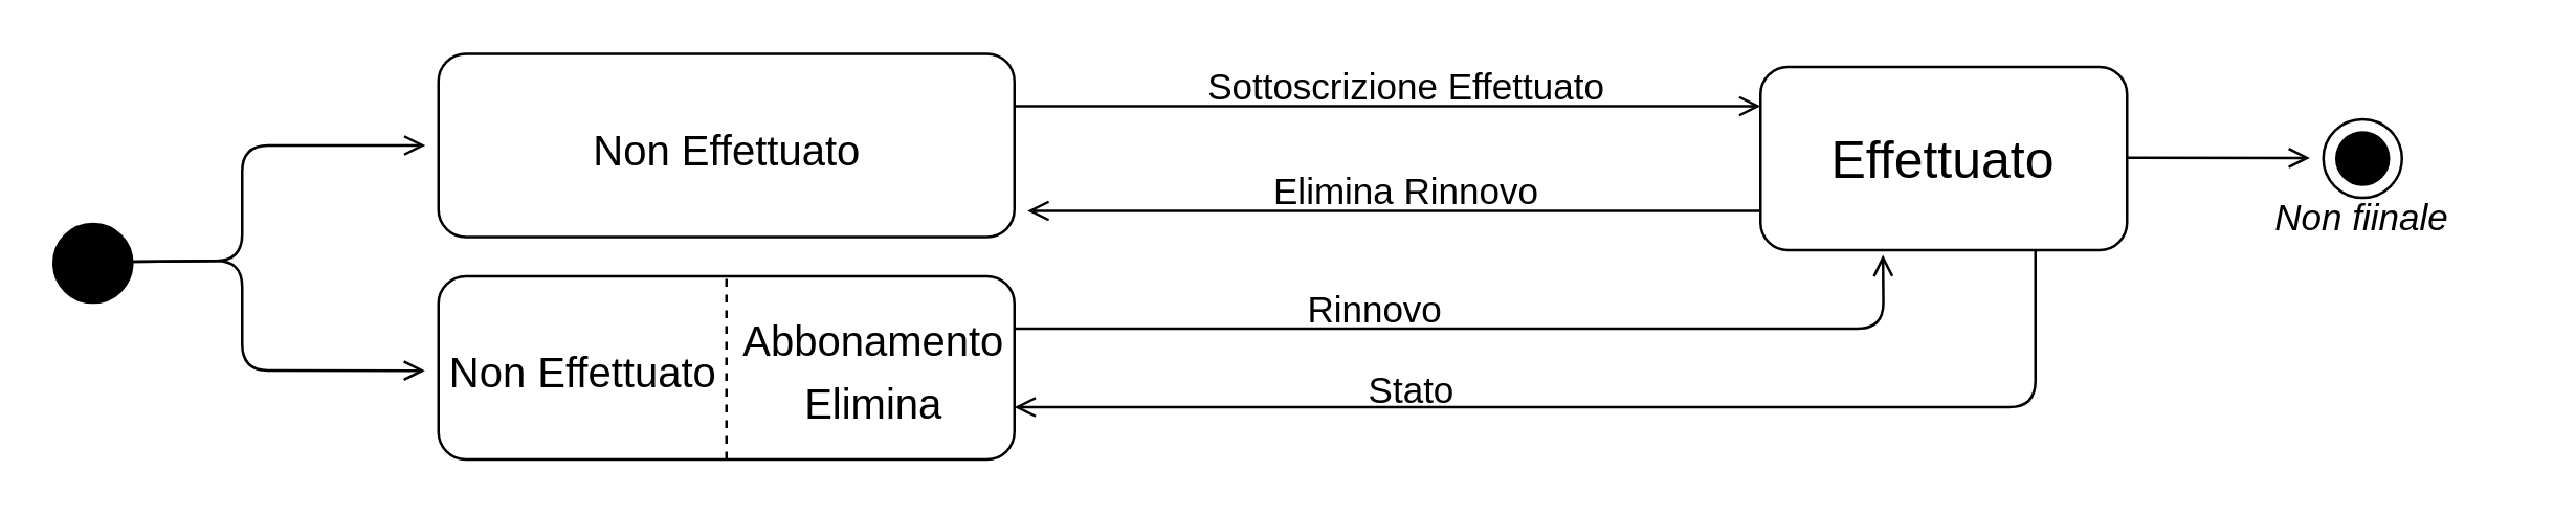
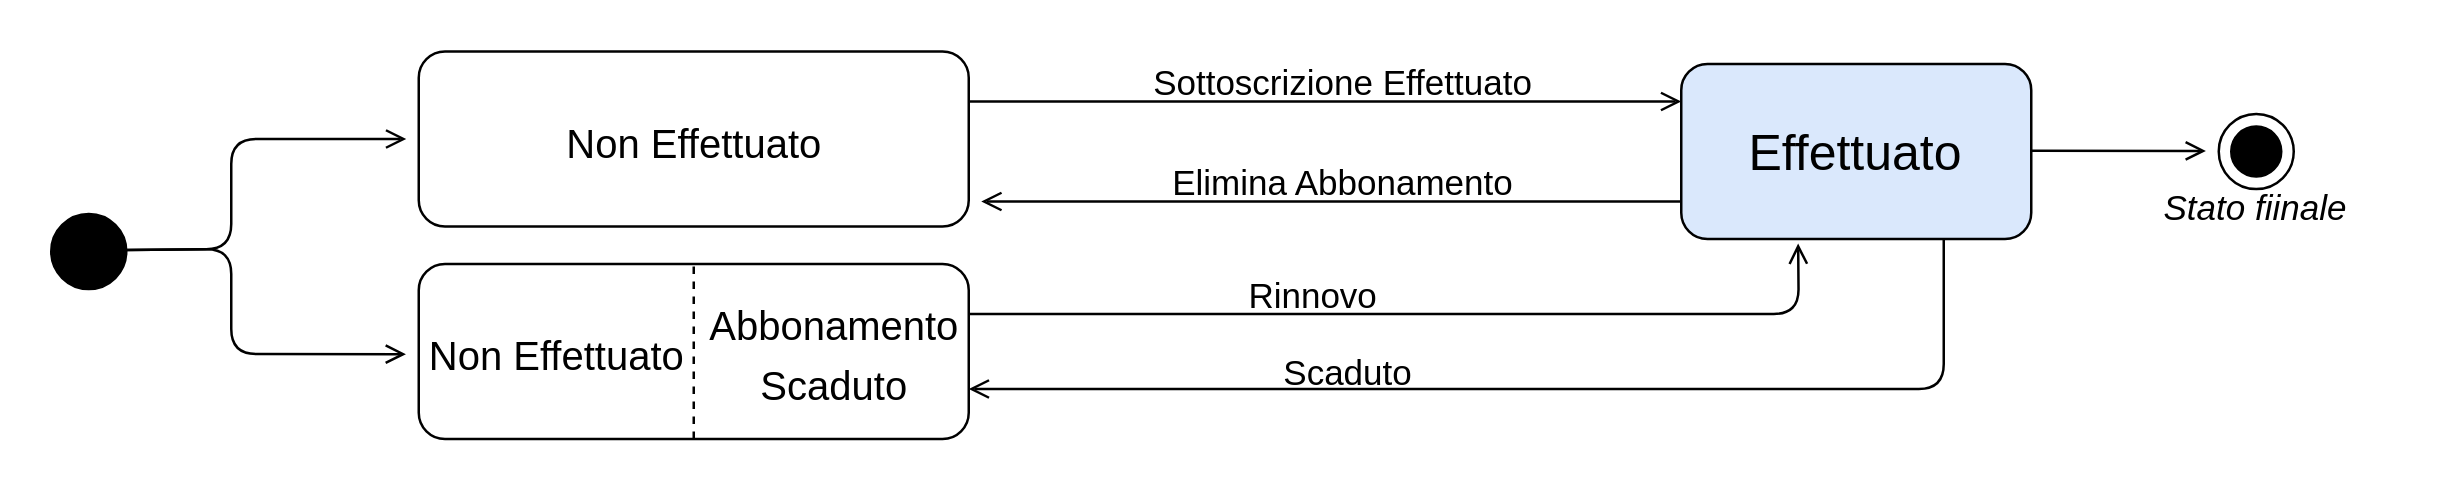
  <mxCell id="0" />
  <mxCell id="1" parent="0" />
  <mxCell id="2" value="" style="ellipse;whiteSpace=wrap;html=1;aspect=fixed;labelBackgroundColor=none;fontSize=20;fillColor=#FFFFFF;" vertex="1" parent="1"><mxGeometry x="887" y="45" width="30" height="30" as="geometry" /></mxCell>
  <mxCell id="3" value="" style="endArrow=open;html=1;fontSize=20;endFill=0;" edge="1" parent="1"><mxGeometry width="50" height="50" relative="1" as="geometry"><mxPoint x="387" y="40" as="sourcePoint" /><mxPoint x="672" y="40" as="targetPoint" /></mxGeometry></mxCell>
  <mxCell id="4" value="" style="rounded=1;whiteSpace=wrap;html=1;fontSize=20;spacing=2;" vertex="1" parent="1"><mxGeometry x="167" y="20" width="220" height="70" as="geometry" /></mxCell>
  <mxCell id="5" value="" style="endArrow=open;html=1;fontSize=20;endFill=0;" edge="1" parent="1"><mxGeometry width="50" height="50" relative="1" as="geometry"><mxPoint x="672" y="80" as="sourcePoint" /><mxPoint x="392" y="80" as="targetPoint" /></mxGeometry></mxCell>
  <mxCell id="6" value="&lt;font style=&quot;font-size: 14px&quot;&gt;Sottoscrizione Effettuato&lt;/font&gt;" style="text;html=1;strokeColor=none;fillColor=none;align=center;verticalAlign=middle;whiteSpace=wrap;rounded=0;fontSize=20;" vertex="1" parent="1"><mxGeometry x="332" y="25" width="410" height="10" as="geometry" /></mxCell>
- <mxCell id="7" value="&lt;font style=&quot;font-size: 14px&quot;&gt;Elimina Rinnovo&lt;/font&gt;" style="text;html=1;strokeColor=none;fillColor=none;align=center;verticalAlign=middle;whiteSpace=wrap;rounded=0;fontSize=20;" vertex="1" parent="1"><mxGeometry x="332" y="65" width="410" height="10" as="geometry" /></mxCell>
+ <mxCell id="7" value="&lt;font style=&quot;font-size: 14px&quot;&gt;Elimina Abbonamento&lt;/font&gt;" style="text;html=1;strokeColor=none;fillColor=none;align=center;verticalAlign=middle;whiteSpace=wrap;rounded=0;fontSize=20;" vertex="1" parent="1"><mxGeometry x="332" y="65" width="410" height="10" as="geometry" /></mxCell>
  <mxCell id="8" value="" style="ellipse;whiteSpace=wrap;html=1;aspect=fixed;fontSize=20;labelBackgroundColor=none;fillColor=#000000;" vertex="1" parent="1"><mxGeometry x="20" y="85" width="30" height="30" as="geometry" /></mxCell>
  <mxCell id="9" value="" style="endArrow=open;html=1;fontSize=20;endFill=0;" edge="1" parent="1"><mxGeometry width="50" height="50" relative="1" as="geometry"><mxPoint x="50" y="99.41" as="sourcePoint" /><mxPoint x="162" y="55" as="targetPoint" /><Array as="points"><mxPoint x="92" y="99" /><mxPoint x="92" y="55" /></Array></mxGeometry></mxCell>
  <mxCell id="10" value="" style="ellipse;whiteSpace=wrap;html=1;aspect=fixed;fontSize=20;labelBackgroundColor=none;fillColor=#000000;" vertex="1" parent="1"><mxGeometry x="892" y="50" width="20" height="20" as="geometry" /></mxCell>
  <mxCell id="11" value="" style="endArrow=open;html=1;fontSize=20;endFill=0;entryX=-0.001;entryY=0.572;entryDx=0;entryDy=0;entryPerimeter=0;" edge="1" parent="1"><mxGeometry width="50" height="50" relative="1" as="geometry"><mxPoint x="812" y="59.71" as="sourcePoint" /><mxPoint x="881.86" y="59.75" as="targetPoint" /></mxGeometry></mxCell>
  <mxCell id="12" value="&lt;font style=&quot;font-size: 16px&quot;&gt;Non Effettuato&lt;/font&gt;" style="text;html=1;align=center;verticalAlign=middle;resizable=0;points=[];autosize=1;fontSize=20;" vertex="1" parent="1"><mxGeometry x="217" y="40" width="120" height="30" as="geometry" /></mxCell>
- <mxCell id="13" value="&lt;i&gt;&lt;font style=&quot;font-size: 14px&quot;&gt;Non fiinale&lt;/font&gt;&lt;/i&gt;" style="text;html=1;strokeColor=none;fillColor=none;align=center;verticalAlign=middle;whiteSpace=wrap;rounded=0;labelBackgroundColor=none;fontSize=20;" vertex="1" parent="1"><mxGeometry x="842" y="70" width="120" height="20" as="geometry" /></mxCell>
- <mxCell id="14" value="&lt;font style=&quot;font-size: 20px&quot;&gt;Effettuato&lt;/font&gt;" style="rounded=1;whiteSpace=wrap;html=1;fontSize=20;spacing=2;" vertex="1" parent="1"><mxGeometry x="672" y="25" width="140" height="70" as="geometry" /></mxCell>
+ <mxCell id="13" value="&lt;i&gt;&lt;font style=&quot;font-size: 14px&quot;&gt;Stato fiinale&lt;/font&gt;&lt;/i&gt;" style="text;html=1;strokeColor=none;fillColor=none;align=center;verticalAlign=middle;whiteSpace=wrap;rounded=0;labelBackgroundColor=none;fontSize=20;" vertex="1" parent="1"><mxGeometry x="842" y="70" width="120" height="20" as="geometry" /></mxCell>
+ <mxCell id="14" value="&lt;font style=&quot;font-size: 20px&quot;&gt;Effettuato&lt;/font&gt;" style="rounded=1;whiteSpace=wrap;html=1;fontSize=20;spacing=2;fillColor=#dae8fc;" vertex="1" parent="1"><mxGeometry x="672" y="25" width="140" height="70" as="geometry" /></mxCell>
  <mxCell id="15" value="" style="rounded=1;whiteSpace=wrap;html=1;fontSize=20;spacing=2;" vertex="1" parent="1"><mxGeometry x="167" y="105" width="220" height="70" as="geometry" /></mxCell>
  <mxCell id="16" value="&lt;font style=&quot;font-size: 16px&quot;&gt;Non Effettuato&lt;/font&gt;" style="text;html=1;align=center;verticalAlign=middle;resizable=0;points=[];autosize=1;fontSize=20;" vertex="1" parent="1"><mxGeometry x="162" y="125" width="120" height="30" as="geometry" /></mxCell>
- <mxCell id="17" value="&lt;span style=&quot;font-size: 16px&quot;&gt;Abbonamento&lt;br&gt;Elimina&lt;br&gt;&lt;/span&gt;" style="text;html=1;align=center;verticalAlign=middle;resizable=0;points=[];autosize=1;fontSize=20;" vertex="1" parent="1"><mxGeometry x="273" y="110" width="120" height="60" as="geometry" /></mxCell>
+ <mxCell id="17" value="&lt;span style=&quot;font-size: 16px&quot;&gt;Abbonamento&lt;br&gt;Scaduto&lt;br&gt;&lt;/span&gt;" style="text;html=1;align=center;verticalAlign=middle;resizable=0;points=[];autosize=1;fontSize=20;" vertex="1" parent="1"><mxGeometry x="273" y="110" width="120" height="60" as="geometry" /></mxCell>
  <mxCell id="18" value="" style="endArrow=none;dashed=1;html=1;fontSize=20;exitX=0.5;exitY=1;exitDx=0;exitDy=0;" edge="1" parent="1" source="15"><mxGeometry width="50" height="50" relative="1" as="geometry"><mxPoint x="227" y="155" as="sourcePoint" /><mxPoint x="277" y="105" as="targetPoint" /></mxGeometry></mxCell>
  <mxCell id="19" value="" style="endArrow=open;html=1;fontSize=20;endFill=0;entryX=-0.001;entryY=0.535;entryDx=0;entryDy=0;entryPerimeter=0;" edge="1" parent="1" target="16"><mxGeometry width="50" height="50" relative="1" as="geometry"><mxPoint x="50" y="99.41" as="sourcePoint" /><mxPoint x="162" y="55" as="targetPoint" /><Array as="points"><mxPoint x="92" y="99" /><mxPoint x="92" y="141" /></Array></mxGeometry></mxCell>
  <mxCell id="20" value="" style="endArrow=open;html=1;fontSize=20;endFill=0;entryX=0.334;entryY=1.026;entryDx=0;entryDy=0;entryPerimeter=0;" edge="1" parent="1" target="14"><mxGeometry width="50" height="50" relative="1" as="geometry"><mxPoint x="387" y="125" as="sourcePoint" /><mxPoint x="672" y="125" as="targetPoint" /><Array as="points"><mxPoint x="719" y="125" /></Array></mxGeometry></mxCell>
  <mxCell id="21" value="&lt;font style=&quot;font-size: 14px&quot;&gt;Rinnovo&amp;nbsp;&lt;/font&gt;" style="text;html=1;strokeColor=none;fillColor=none;align=center;verticalAlign=middle;whiteSpace=wrap;rounded=0;fontSize=20;" vertex="1" parent="1"><mxGeometry x="322" y="110" width="410" height="10" as="geometry" /></mxCell>
  <mxCell id="22" value="" style="endArrow=open;html=1;fontSize=20;endFill=0;entryX=0.75;entryY=1;entryDx=0;entryDy=0;exitX=0.75;exitY=1;exitDx=0;exitDy=0;" edge="1" parent="1" source="14"><mxGeometry width="50" height="50" relative="1" as="geometry"><mxPoint x="718.76" y="126.82" as="sourcePoint" /><mxPoint x="387" y="155" as="targetPoint" /><Array as="points"><mxPoint x="777" y="155" /></Array></mxGeometry></mxCell>
- <mxCell id="23" value="&lt;font style=&quot;font-size: 14px&quot;&gt;Stato&lt;/font&gt;" style="text;html=1;strokeColor=none;fillColor=none;align=center;verticalAlign=middle;whiteSpace=wrap;rounded=0;fontSize=20;" vertex="1" parent="1"><mxGeometry x="334" y="141" width="410" height="10" as="geometry" /></mxCell>
+ <mxCell id="23" value="&lt;font style=&quot;font-size: 14px&quot;&gt;Scaduto&lt;/font&gt;" style="text;html=1;strokeColor=none;fillColor=none;align=center;verticalAlign=middle;whiteSpace=wrap;rounded=0;fontSize=20;" vertex="1" parent="1"><mxGeometry x="334" y="141" width="410" height="10" as="geometry" /></mxCell>
